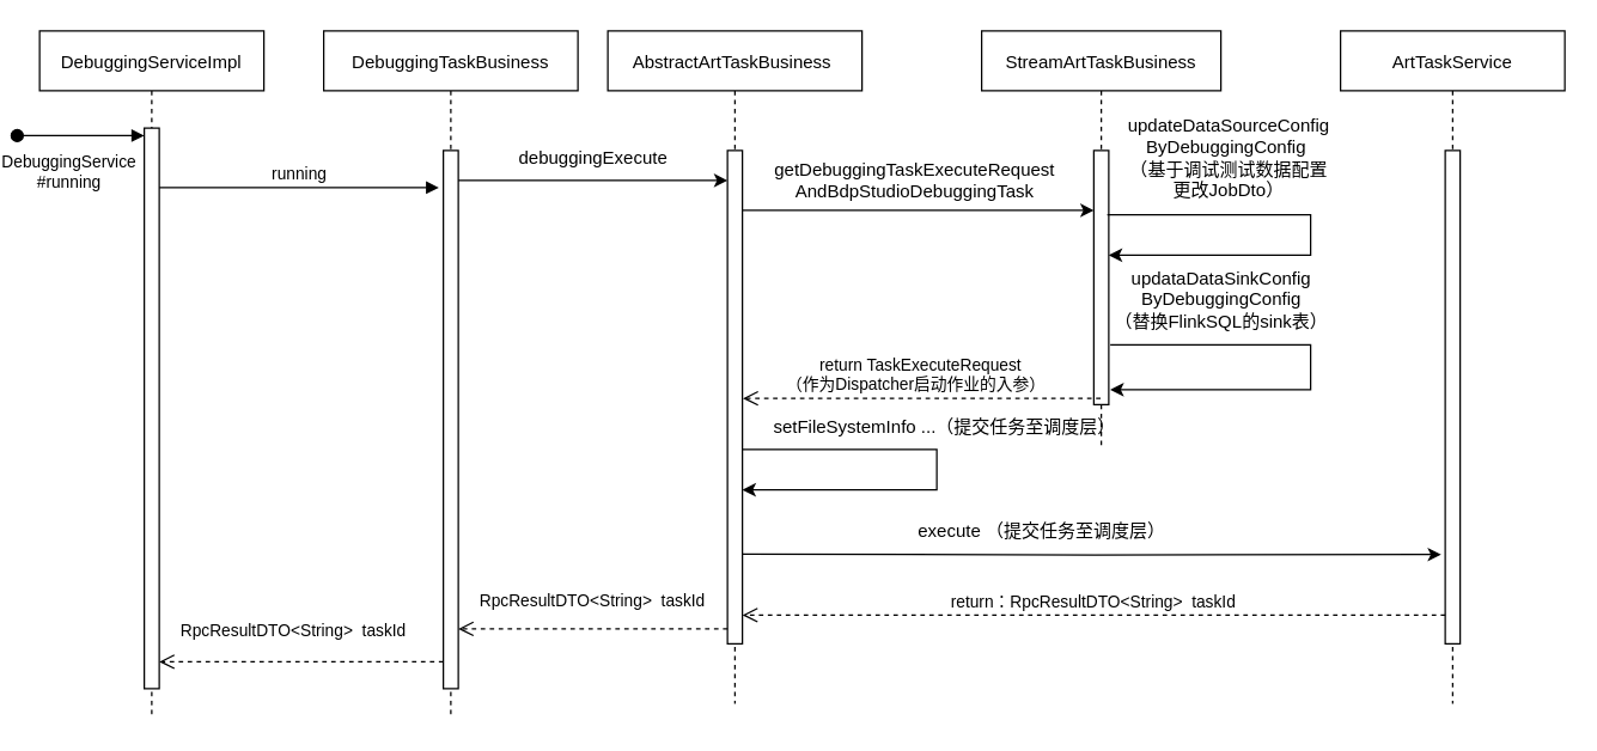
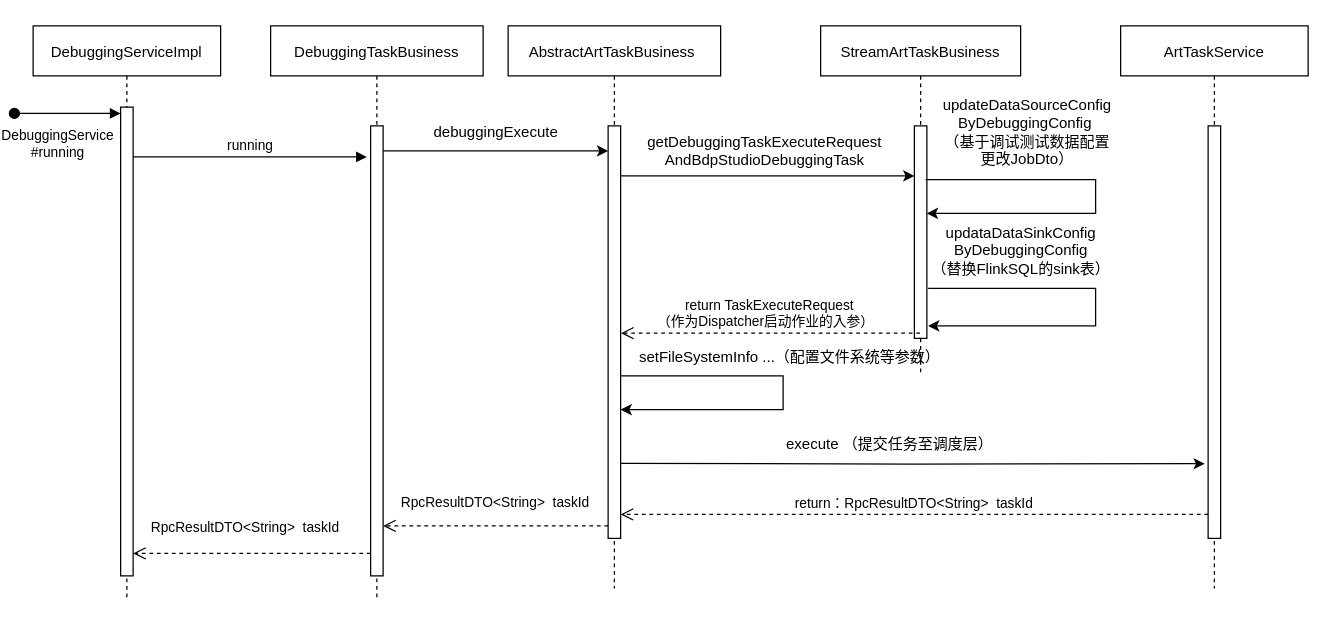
  <mxCell id="0" />
  <mxCell id="1" parent="0" />
  <mxCell id="2" value="DebuggingServiceImpl" style="shape=umlLifeline;perimeter=lifelinePerimeter;container=1;collapsible=0;recursiveResize=0;rounded=0;shadow=0;strokeWidth=1;" parent="1" vertex="1"><mxGeometry x="20" y="20" width="150" height="460" as="geometry" /></mxCell>
  <mxCell id="3" value="" style="points=[];perimeter=orthogonalPerimeter;rounded=0;shadow=0;strokeWidth=1;" parent="2" vertex="1"><mxGeometry x="70" y="65" width="10" height="375" as="geometry" /></mxCell>
  <mxCell id="4" value="DebuggingService&#10;#running" style="verticalAlign=bottom;startArrow=oval;endArrow=block;startSize=8;shadow=0;strokeWidth=1;" parent="2" target="3" edge="1"><mxGeometry x="-0.176" y="-40" relative="1" as="geometry"><mxPoint x="-15" y="70" as="sourcePoint" /><Array as="points"><mxPoint x="20" y="70" /><mxPoint x="30" y="70" /></Array><mxPoint as="offset" /></mxGeometry></mxCell>
  <mxCell id="5" value="DebuggingTaskBusiness" style="shape=umlLifeline;perimeter=lifelinePerimeter;container=1;collapsible=0;recursiveResize=0;rounded=0;shadow=0;strokeWidth=1;" parent="1" vertex="1"><mxGeometry x="210" y="20" width="170" height="460" as="geometry" /></mxCell>
  <mxCell id="6" value="" style="points=[];perimeter=orthogonalPerimeter;rounded=0;shadow=0;strokeWidth=1;" parent="5" vertex="1"><mxGeometry x="80" y="80" width="10" height="360" as="geometry" /></mxCell>
  <mxCell id="7" value="RpcResultDTO&lt;String&gt;  taskId" style="verticalAlign=bottom;endArrow=open;dashed=1;endSize=8;exitX=0;exitY=0.95;shadow=0;strokeWidth=1;" parent="1" source="6" target="3" edge="1"><mxGeometry x="0.053" y="-12" relative="1" as="geometry"><mxPoint x="525" y="186" as="targetPoint" /><mxPoint as="offset" /></mxGeometry></mxCell>
  <mxCell id="8" value="running" style="verticalAlign=bottom;endArrow=block;entryX=-0.3;entryY=0.069;shadow=0;strokeWidth=1;entryDx=0;entryDy=0;entryPerimeter=0;" parent="1" source="3" target="6" edge="1"><mxGeometry relative="1" as="geometry"><mxPoint x="525" y="110" as="sourcePoint" /></mxGeometry></mxCell>
  <mxCell id="9" value="AbstractArtTaskBusiness " style="shape=umlLifeline;perimeter=lifelinePerimeter;container=1;collapsible=0;recursiveResize=0;rounded=0;shadow=0;strokeWidth=1;" vertex="1" parent="1"><mxGeometry x="400" y="20" width="170" height="450" as="geometry" /></mxCell>
  <mxCell id="10" value="" style="points=[];perimeter=orthogonalPerimeter;rounded=0;shadow=0;strokeWidth=1;" vertex="1" parent="9"><mxGeometry x="80" y="80" width="10" height="330" as="geometry" /></mxCell>
  <mxCell id="11" value="debuggingExecute" style="text;html=1;align=center;verticalAlign=middle;resizable=0;points=[];autosize=1;strokeColor=none;fillColor=none;" vertex="1" parent="9"><mxGeometry x="-70" y="70" width="120" height="30" as="geometry" /></mxCell>
  <mxCell id="12" value="" style="endArrow=classic;html=1;rounded=0;" edge="1" parent="9"><mxGeometry width="50" height="50" relative="1" as="geometry"><mxPoint x="90" y="280" as="sourcePoint" /><mxPoint x="90" y="307.0" as="targetPoint" /><Array as="points"><mxPoint x="220" y="280" /><mxPoint x="220" y="307" /></Array></mxGeometry></mxCell>
  <mxCell id="13" value="" style="edgeStyle=orthogonalEdgeStyle;rounded=0;orthogonalLoop=1;jettySize=auto;html=1;entryX=-0.271;entryY=0.819;entryDx=0;entryDy=0;entryPerimeter=0;" edge="1" parent="9" target="22"><mxGeometry relative="1" as="geometry"><mxPoint x="90" y="350" as="sourcePoint" /><mxPoint x="325" y="350" as="targetPoint" /><Array as="points" /></mxGeometry></mxCell>
  <mxCell id="14" value="RpcResultDTO&lt;String&gt;  taskId" style="verticalAlign=bottom;endArrow=open;dashed=1;endSize=8;exitX=0;exitY=0.95;shadow=0;strokeWidth=1;" edge="1" parent="9"><mxGeometry y="-10" relative="1" as="geometry"><mxPoint x="-100" y="400" as="targetPoint" /><mxPoint x="80" y="400" as="sourcePoint" /><mxPoint as="offset" /></mxGeometry></mxCell>
  <mxCell id="15" value="StreamArtTaskBusiness" style="shape=umlLifeline;perimeter=lifelinePerimeter;container=1;collapsible=0;recursiveResize=0;rounded=0;shadow=0;strokeWidth=1;" vertex="1" parent="1"><mxGeometry x="650" y="20" width="160" height="280" as="geometry" /></mxCell>
  <mxCell id="16" value="" style="points=[];perimeter=orthogonalPerimeter;rounded=0;shadow=0;strokeWidth=1;" vertex="1" parent="15"><mxGeometry x="75" y="80" width="10" height="170" as="geometry" /></mxCell>
  <mxCell id="17" value="" style="endArrow=classic;html=1;rounded=0;" edge="1" parent="15" target="16"><mxGeometry width="50" height="50" relative="1" as="geometry"><mxPoint x="84" y="123" as="sourcePoint" /><mxPoint x="90" y="160" as="targetPoint" /><Array as="points"><mxPoint x="220" y="123" /><mxPoint x="220" y="150" /></Array></mxGeometry></mxCell>
  <mxCell id="18" value="" style="endArrow=classic;html=1;rounded=0;" edge="1" parent="15"><mxGeometry width="50" height="50" relative="1" as="geometry"><mxPoint x="86" y="210" as="sourcePoint" /><mxPoint x="86" y="240" as="targetPoint" /><Array as="points"><mxPoint x="220" y="210" /><mxPoint x="220" y="240" /></Array></mxGeometry></mxCell>
- <mxCell id="19" value="setFileSystemInfo ...（提交任务至调度层）" style="text;html=1;align=center;verticalAlign=middle;resizable=0;points=[];autosize=1;strokeColor=none;fillColor=none;" vertex="1" parent="15"><mxGeometry x="-155" y="250" width="260" height="30" as="geometry" /></mxCell>
+ <mxCell id="19" value="setFileSystemInfo ...（配置文件系统等参数）" style="text;html=1;align=center;verticalAlign=middle;resizable=0;points=[];autosize=1;strokeColor=none;fillColor=none;" vertex="1" parent="15"><mxGeometry x="-155" y="250" width="260" height="30" as="geometry" /></mxCell>
  <mxCell id="20" value="return TaskExecuteRequest&#10;（作为Dispatcher启动作业的入参）  " style="verticalAlign=bottom;endArrow=open;dashed=1;endSize=8;shadow=0;strokeWidth=1;entryX=-0.018;entryY=-0.139;entryDx=0;entryDy=0;entryPerimeter=0;" edge="1" parent="15" source="15" target="19"><mxGeometry relative="1" as="geometry"><mxPoint x="-120" y="250.0" as="targetPoint" /><mxPoint x="70" y="250.0" as="sourcePoint" /></mxGeometry></mxCell>
  <mxCell id="21" value="ArtTaskService" style="shape=umlLifeline;perimeter=lifelinePerimeter;container=1;collapsible=0;recursiveResize=0;rounded=0;shadow=0;strokeWidth=1;" vertex="1" parent="1"><mxGeometry x="890" y="20" width="150" height="450" as="geometry" /></mxCell>
  <mxCell id="22" value="" style="points=[];perimeter=orthogonalPerimeter;rounded=0;shadow=0;strokeWidth=1;" vertex="1" parent="21"><mxGeometry x="70" y="80" width="10" height="330" as="geometry" /></mxCell>
  <mxCell id="23" value="" style="edgeStyle=orthogonalEdgeStyle;rounded=0;orthogonalLoop=1;jettySize=auto;html=1;" edge="1" parent="1" source="6" target="10"><mxGeometry relative="1" as="geometry"><Array as="points"><mxPoint x="450" y="120" /><mxPoint x="450" y="120" /></Array></mxGeometry></mxCell>
  <mxCell id="24" value="" style="edgeStyle=orthogonalEdgeStyle;rounded=0;orthogonalLoop=1;jettySize=auto;html=1;" edge="1" parent="1" source="10" target="16"><mxGeometry relative="1" as="geometry"><Array as="points"><mxPoint x="560" y="140" /><mxPoint x="560" y="140" /></Array></mxGeometry></mxCell>
  <mxCell id="25" value="getDebuggingTaskExecuteRequest&lt;br&gt;AndBdpStudioDebuggingTask" style="text;html=1;align=center;verticalAlign=middle;resizable=0;points=[];autosize=1;strokeColor=none;fillColor=none;" vertex="1" parent="1"><mxGeometry x="500" y="100" width="210" height="40" as="geometry" /></mxCell>
- <mxCell id="26" value="execute （提交任务至调度层）" style="text;html=1;align=center;verticalAlign=middle;resizable=0;points=[];autosize=1;strokeColor=none;fillColor=none;" vertex="1" parent="1"><mxGeometry x="595" y="340" width="190" height="30" as="geometry" /></mxCell>
+ <mxCell id="26" value="execute （提交任务至调度层）" style="text;html=1;align=center;verticalAlign=middle;resizable=0;points=[];autosize=1;strokeColor=none;fillColor=none;" vertex="1" parent="1"><mxGeometry x="610" y="340" width="190" height="30" as="geometry" /></mxCell>
  <mxCell id="27" value="return：RpcResultDTO&lt;String&gt;  taskId" style="verticalAlign=bottom;endArrow=open;dashed=1;endSize=8;shadow=0;strokeWidth=1;entryX=-0.018;entryY=-0.139;entryDx=0;entryDy=0;entryPerimeter=0;" edge="1" parent="1" source="22"><mxGeometry relative="1" as="geometry"><mxPoint x="490" y="410.83" as="targetPoint" /><mxPoint x="722.52" y="410" as="sourcePoint" /></mxGeometry></mxCell>
  <mxCell id="28" value="updateDataSourceConfig&lt;br&gt;ByDebuggingConfig&amp;nbsp; &lt;br&gt;（&lt;span lang=&quot;zh-CN&quot;&gt;基于调试测试数据配置&lt;br&gt;更改&lt;/span&gt;&lt;span lang=&quot;en-US&quot;&gt;JobDto&lt;/span&gt;）" style="text;html=1;align=center;verticalAlign=middle;resizable=0;points=[];autosize=1;strokeColor=none;fillColor=none;" vertex="1" parent="1"><mxGeometry x="735" y="70" width="160" height="70" as="geometry" /></mxCell>
  <mxCell id="29" value="updataDataSinkConfig&lt;br&gt;ByDebuggingConfig&lt;br&gt;（&lt;span lang=&quot;zh-CN&quot;&gt;替换&lt;/span&gt;&lt;span lang=&quot;en-US&quot;&gt;FlinkSQL&lt;/span&gt;&lt;span lang=&quot;zh-CN&quot;&gt;的&lt;/span&gt;&lt;span lang=&quot;en-US&quot;&gt;sink&lt;/span&gt;&lt;span lang=&quot;zh-CN&quot;&gt;表&lt;/span&gt;）" style="text;html=1;align=center;verticalAlign=middle;resizable=0;points=[];autosize=1;strokeColor=none;fillColor=none;" vertex="1" parent="1"><mxGeometry x="725" y="170" width="170" height="60" as="geometry" /></mxCell>
